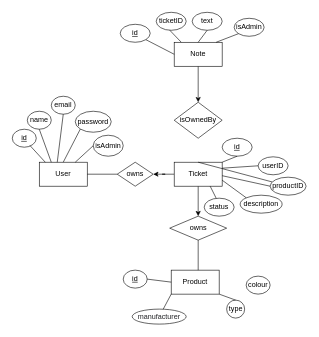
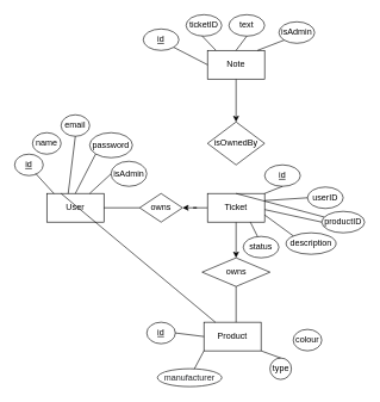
  <mxCell id="0" />
  <mxCell id="1" parent="0" />
  <mxCell id="2" style="edgeStyle=orthogonalEdgeStyle;rounded=0;orthogonalLoop=1;jettySize=auto;html=1;entryX=0.5;entryY=0;entryDx=0;entryDy=0;" parent="1" source="3" target="9" edge="1"><mxGeometry relative="1" as="geometry" /></mxCell>
  <mxCell id="3" value="Note" style="rounded=0;whiteSpace=wrap;html=1;" parent="1" vertex="1"><mxGeometry x="290" y="70" width="80" height="40" as="geometry" /></mxCell>
  <mxCell id="4" value="Product" style="rounded=0;whiteSpace=wrap;html=1;" parent="1" vertex="1"><mxGeometry x="285" y="450" width="80" height="40" as="geometry" /></mxCell>
  <mxCell id="5" style="edgeStyle=orthogonalEdgeStyle;rounded=0;orthogonalLoop=1;jettySize=auto;html=1;exitX=0;exitY=0.5;exitDx=0;exitDy=0;fontSize=12;" parent="1" source="7" target="10" edge="1"><mxGeometry relative="1" as="geometry" /></mxCell>
  <mxCell id="6" style="edgeStyle=orthogonalEdgeStyle;rounded=0;orthogonalLoop=1;jettySize=auto;html=1;exitX=0.5;exitY=1;exitDx=0;exitDy=0;entryX=0.5;entryY=0;entryDx=0;entryDy=0;" parent="1" source="7" target="13" edge="1"><mxGeometry relative="1" as="geometry" /></mxCell>
  <mxCell id="7" value="Ticket" style="rounded=0;whiteSpace=wrap;html=1;" parent="1" vertex="1"><mxGeometry x="290" y="270" width="80" height="40" as="geometry" /></mxCell>
  <mxCell id="8" value="User" style="rounded=0;whiteSpace=wrap;html=1;" parent="1" vertex="1"><mxGeometry x="65" y="270" width="80" height="40" as="geometry" /></mxCell>
  <mxCell id="9" value="isOwnedBy" style="rhombus;whiteSpace=wrap;html=1;" parent="1" vertex="1"><mxGeometry x="290" y="170" width="80" height="60" as="geometry" /></mxCell>
  <mxCell id="10" value="owns" style="rhombus;whiteSpace=wrap;html=1;" parent="1" vertex="1"><mxGeometry x="195" y="270" width="60" height="40" as="geometry" /></mxCell>
  <mxCell id="11" value="" style="endArrow=none;html=1;rounded=0;exitX=1;exitY=0.5;exitDx=0;exitDy=0;entryX=0;entryY=0.5;entryDx=0;entryDy=0;" parent="1" source="8" target="10" edge="1"><mxGeometry width="50" height="50" relative="1" as="geometry"><mxPoint x="189" y="310" as="sourcePoint" /><mxPoint x="189" y="230" as="targetPoint" /></mxGeometry></mxCell>
  <mxCell id="12" value="" style="endArrow=none;html=1;rounded=0;exitX=0.5;exitY=0;exitDx=0;exitDy=0;" parent="1" source="7" target="24" edge="1"><mxGeometry width="50" height="50" relative="1" as="geometry"><mxPoint x="380" y="260" as="sourcePoint" /><mxPoint x="430" y="210" as="targetPoint" /></mxGeometry></mxCell>
  <mxCell id="13" value="owns" style="rhombus;whiteSpace=wrap;html=1;" parent="1" vertex="1"><mxGeometry x="282.5" y="360" width="95" height="40" as="geometry" /></mxCell>
  <mxCell id="14" value="&lt;u&gt;id&lt;/u&gt;" style="ellipse;whiteSpace=wrap;html=1;" parent="1" vertex="1"><mxGeometry x="200" y="40" width="50" height="30" as="geometry" /></mxCell>
  <mxCell id="15" value="ticketID" style="ellipse;whiteSpace=wrap;html=1;" parent="1" vertex="1"><mxGeometry x="260" y="20" width="50" height="30" as="geometry" /></mxCell>
  <mxCell id="16" value="text" style="ellipse;whiteSpace=wrap;html=1;" parent="1" vertex="1"><mxGeometry x="320" y="20" width="50" height="30" as="geometry" /></mxCell>
  <mxCell id="17" value="isAdmin" style="ellipse;whiteSpace=wrap;html=1;" parent="1" vertex="1"><mxGeometry x="390" y="30" width="50" height="30" as="geometry" /></mxCell>
  <mxCell id="18" value="" style="endArrow=none;html=1;rounded=0;entryX=0;entryY=0.5;entryDx=0;entryDy=0;exitX=1;exitY=1;exitDx=0;exitDy=0;" parent="1" source="14" target="3" edge="1"><mxGeometry width="50" height="50" relative="1" as="geometry"><mxPoint x="230" y="120" as="sourcePoint" /><mxPoint x="280" y="70" as="targetPoint" /></mxGeometry></mxCell>
  <mxCell id="19" value="" style="endArrow=none;html=1;rounded=0;entryX=0.145;entryY=-0.006;entryDx=0;entryDy=0;exitX=1;exitY=1;exitDx=0;exitDy=0;entryPerimeter=0;" parent="1" target="3" edge="1"><mxGeometry width="50" height="50" relative="1" as="geometry"><mxPoint x="282.678" y="49.997" as="sourcePoint" /><mxPoint x="330" y="74.39" as="targetPoint" /></mxGeometry></mxCell>
  <mxCell id="20" value="" style="endArrow=none;html=1;rounded=0;exitX=0.5;exitY=1;exitDx=0;exitDy=0;" parent="1" source="16" edge="1"><mxGeometry width="50" height="50" relative="1" as="geometry"><mxPoint x="262.678" y="85.607" as="sourcePoint" /><mxPoint x="330" y="70" as="targetPoint" /></mxGeometry></mxCell>
  <mxCell id="21" value="" style="endArrow=none;html=1;rounded=0;entryX=0;entryY=1;entryDx=0;entryDy=0;" parent="1" target="17" edge="1"><mxGeometry width="50" height="50" relative="1" as="geometry"><mxPoint x="360" y="70" as="sourcePoint" /><mxPoint x="320" y="120" as="targetPoint" /></mxGeometry></mxCell>
  <mxCell id="22" value="&lt;u&gt;id&lt;/u&gt;" style="ellipse;whiteSpace=wrap;html=1;" parent="1" vertex="1"><mxGeometry x="370" y="230" width="50" height="30" as="geometry" /></mxCell>
  <mxCell id="23" value="userID" style="ellipse;whiteSpace=wrap;html=1;" parent="1" vertex="1"><mxGeometry x="430" y="261" width="50" height="30" as="geometry" /></mxCell>
  <mxCell id="24" value="productID" style="ellipse;whiteSpace=wrap;html=1;" parent="1" vertex="1"><mxGeometry x="450" y="295" width="60" height="30" as="geometry" /></mxCell>
  <mxCell id="25" value="description" style="ellipse;whiteSpace=wrap;html=1;" parent="1" vertex="1"><mxGeometry x="400" y="325" width="70" height="30" as="geometry" /></mxCell>
  <mxCell id="26" value="status" style="ellipse;whiteSpace=wrap;html=1;" parent="1" vertex="1"><mxGeometry x="340" y="330" width="50" height="30" as="geometry" /></mxCell>
  <mxCell id="27" value="" style="endArrow=none;html=1;rounded=0;entryX=0.5;entryY=1;entryDx=0;entryDy=0;exitX=1;exitY=0;exitDx=0;exitDy=0;" parent="1" source="7" target="22" edge="1"><mxGeometry width="50" height="50" relative="1" as="geometry"><mxPoint x="252.678" y="75.607" as="sourcePoint" /><mxPoint x="300" y="100" as="targetPoint" /></mxGeometry></mxCell>
  <mxCell id="28" value="" style="endArrow=none;html=1;rounded=0;entryX=0;entryY=0.5;entryDx=0;entryDy=0;exitX=1;exitY=0.25;exitDx=0;exitDy=0;" parent="1" source="7" target="23" edge="1"><mxGeometry width="50" height="50" relative="1" as="geometry"><mxPoint x="380" y="280" as="sourcePoint" /><mxPoint x="405" y="270" as="targetPoint" /></mxGeometry></mxCell>
  <mxCell id="29" value="" style="endArrow=none;html=1;rounded=0;entryX=0;entryY=0.5;entryDx=0;entryDy=0;exitX=1;exitY=0.25;exitDx=0;exitDy=0;" parent="1" target="24" edge="1"><mxGeometry width="50" height="50" relative="1" as="geometry"><mxPoint x="370" y="292.5" as="sourcePoint" /><mxPoint x="430" y="287.5" as="targetPoint" /></mxGeometry></mxCell>
  <mxCell id="30" value="" style="endArrow=none;html=1;rounded=0;entryX=0;entryY=0;entryDx=0;entryDy=0;exitX=1;exitY=0.75;exitDx=0;exitDy=0;" parent="1" source="7" target="25" edge="1"><mxGeometry width="50" height="50" relative="1" as="geometry"><mxPoint x="390" y="300" as="sourcePoint" /><mxPoint x="450" y="295" as="targetPoint" /></mxGeometry></mxCell>
  <mxCell id="31" value="" style="endArrow=none;html=1;rounded=0;entryX=0.4;entryY=0;entryDx=0;entryDy=0;exitX=0.75;exitY=1;exitDx=0;exitDy=0;entryPerimeter=0;" parent="1" source="7" target="26" edge="1"><mxGeometry width="50" height="50" relative="1" as="geometry"><mxPoint x="400" y="310" as="sourcePoint" /><mxPoint x="460" y="305" as="targetPoint" /></mxGeometry></mxCell>
  <mxCell id="32" value="&lt;u&gt;id&lt;/u&gt;" style="ellipse;whiteSpace=wrap;html=1;" parent="1" vertex="1"><mxGeometry x="20" y="215" width="40" height="30" as="geometry" /></mxCell>
  <mxCell id="33" value="name" style="ellipse;whiteSpace=wrap;html=1;" parent="1" vertex="1"><mxGeometry x="45" y="185" width="40" height="30" as="geometry" /></mxCell>
  <mxCell id="34" value="email" style="ellipse;whiteSpace=wrap;html=1;" parent="1" vertex="1"><mxGeometry x="85" y="160" width="40" height="30" as="geometry" /></mxCell>
  <mxCell id="35" value="password" style="ellipse;whiteSpace=wrap;html=1;" parent="1" vertex="1"><mxGeometry x="125" y="185" width="60" height="35" as="geometry" /></mxCell>
  <mxCell id="36" value="isAdmin" style="ellipse;whiteSpace=wrap;html=1;" parent="1" vertex="1"><mxGeometry x="155" y="225" width="50" height="35" as="geometry" /></mxCell>
  <mxCell id="37" value="" style="endArrow=none;html=1;rounded=0;entryX=0.738;entryY=0.908;entryDx=0;entryDy=0;exitX=0.125;exitY=0;exitDx=0;exitDy=0;exitPerimeter=0;entryPerimeter=0;" parent="1" source="8" target="32" edge="1"><mxGeometry width="50" height="50" relative="1" as="geometry"><mxPoint x="55" y="280" as="sourcePoint" /><mxPoint x="49.142" y="245.607" as="targetPoint" /></mxGeometry></mxCell>
- <mxCell id="38" value="" style="endArrow=none;html=1;rounded=0;exitX=0.25;exitY=0;exitDx=0;exitDy=0;entryX=0.5;entryY=1;entryDx=0;entryDy=0;" parent="1" source="8" target="33" edge="1"><mxGeometry width="50" height="50" relative="1" as="geometry"><mxPoint x="85" y="280" as="sourcePoint" /><mxPoint x="75" y="220" as="targetPoint" /></mxGeometry></mxCell>
+ <mxCell id="38" value="" style="endArrow=none;html=1;rounded=0;exitX=0.25;exitY=0;exitDx=0;exitDy=0;" parent="1" source="8" target="4" edge="1"><mxGeometry width="50" height="50" relative="1" as="geometry"><mxPoint x="85" y="280" as="sourcePoint" /><mxPoint x="75" y="220" as="targetPoint" /></mxGeometry></mxCell>
  <mxCell id="39" value="" style="endArrow=none;html=1;rounded=0;entryX=0.5;entryY=1;entryDx=0;entryDy=0;" parent="1" target="34" edge="1"><mxGeometry width="50" height="50" relative="1" as="geometry"><mxPoint x="95" y="270" as="sourcePoint" /><mxPoint x="75" y="225" as="targetPoint" /></mxGeometry></mxCell>
  <mxCell id="40" value="" style="endArrow=none;html=1;rounded=0;exitX=0.5;exitY=0;exitDx=0;exitDy=0;entryX=0;entryY=1;entryDx=0;entryDy=0;" parent="1" source="8" target="35" edge="1"><mxGeometry width="50" height="50" relative="1" as="geometry"><mxPoint x="106.6" y="278.92" as="sourcePoint" /><mxPoint x="115" y="200" as="targetPoint" /></mxGeometry></mxCell>
  <mxCell id="41" value="" style="endArrow=none;html=1;rounded=0;entryX=0;entryY=0.5;entryDx=0;entryDy=0;" parent="1" target="36" edge="1"><mxGeometry width="50" height="50" relative="1" as="geometry"><mxPoint x="125" y="270" as="sourcePoint" /><mxPoint x="143.787" y="224.874" as="targetPoint" /></mxGeometry></mxCell>
  <mxCell id="42" value="&lt;u&gt;id&lt;/u&gt;" style="ellipse;whiteSpace=wrap;html=1;" parent="1" vertex="1"><mxGeometry x="205" y="450" width="40" height="30" as="geometry" /></mxCell>
  <mxCell id="43" value="&lt;span style=&quot;color: rgb(32, 33, 36); font-family: arial, sans-serif; text-align: start; background-color: rgb(255, 255, 255);&quot;&gt;&lt;font style=&quot;font-size: 12px;&quot;&gt;manufacturer&lt;/font&gt;&lt;/span&gt;" style="ellipse;whiteSpace=wrap;html=1;" parent="1" vertex="1"><mxGeometry x="220" y="515" width="90" height="25" as="geometry" /></mxCell>
  <mxCell id="44" value="type" style="ellipse;whiteSpace=wrap;html=1;" parent="1" vertex="1"><mxGeometry x="377.5" y="500" width="30" height="30" as="geometry" /></mxCell>
  <mxCell id="45" value="colour" style="ellipse;whiteSpace=wrap;html=1;" parent="1" vertex="1"><mxGeometry x="410" y="460" width="40" height="30" as="geometry" /></mxCell>
  <mxCell id="46" value="" style="endArrow=none;html=1;rounded=0;exitX=1;exitY=0.5;exitDx=0;exitDy=0;entryX=0;entryY=0.5;entryDx=0;entryDy=0;" parent="1" source="42" target="4" edge="1"><mxGeometry width="50" height="50" relative="1" as="geometry"><mxPoint x="265" y="510" as="sourcePoint" /><mxPoint x="315" y="460" as="targetPoint" /></mxGeometry></mxCell>
  <mxCell id="47" value="" style="endArrow=none;html=1;rounded=0;entryX=0;entryY=1;entryDx=0;entryDy=0;" parent="1" source="43" target="4" edge="1"><mxGeometry width="50" height="50" relative="1" as="geometry"><mxPoint x="299.142" y="485.607" as="sourcePoint" /><mxPoint x="305" y="500" as="targetPoint" /></mxGeometry></mxCell>
  <mxCell id="48" value="" style="endArrow=none;html=1;rounded=0;exitX=0.5;exitY=0;exitDx=0;exitDy=0;entryX=1;entryY=1;entryDx=0;entryDy=0;" parent="1" source="44" target="4" edge="1"><mxGeometry width="50" height="50" relative="1" as="geometry"><mxPoint x="320" y="510" as="sourcePoint" /><mxPoint x="320" y="490" as="targetPoint" /></mxGeometry></mxCell>
  <mxCell id="49" value="" style="endArrow=none;html=1;rounded=0;entryX=0.5;entryY=1;entryDx=0;entryDy=0;" parent="1" target="13" edge="1"><mxGeometry width="50" height="50" relative="1" as="geometry"><mxPoint x="330" y="450" as="sourcePoint" /><mxPoint x="350" y="400" as="targetPoint" /></mxGeometry></mxCell>
